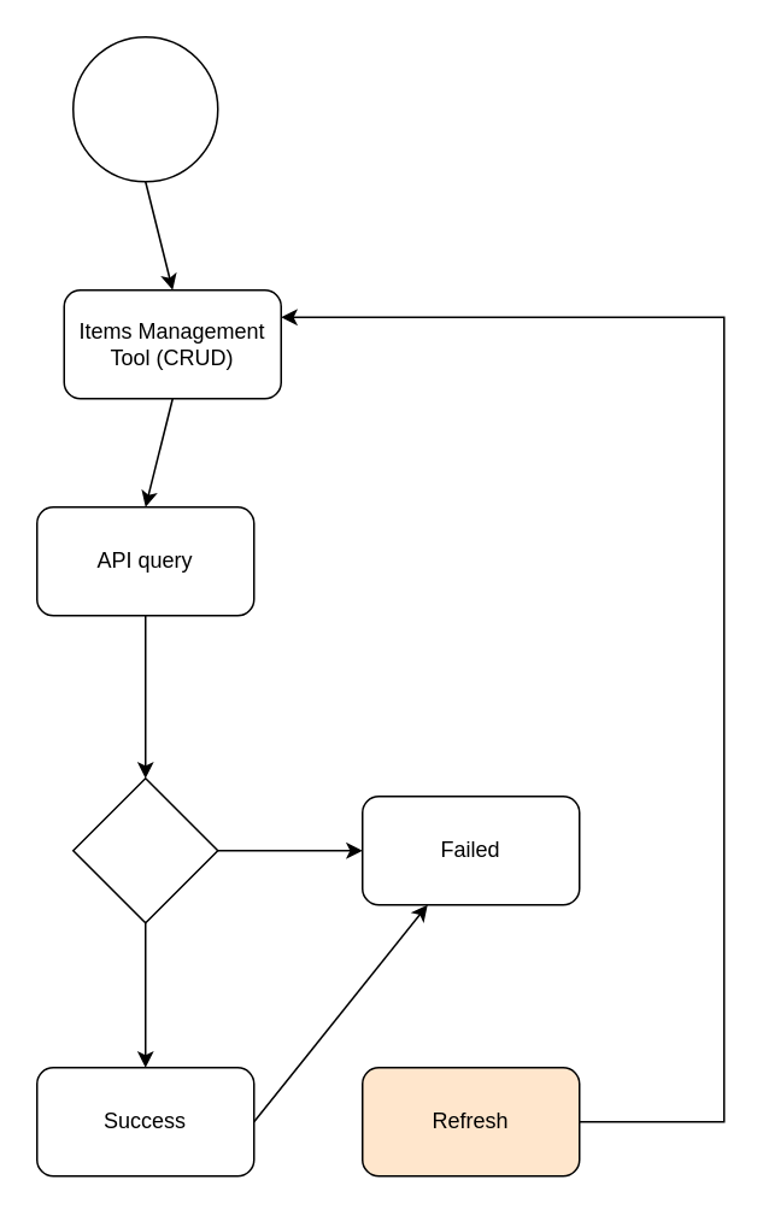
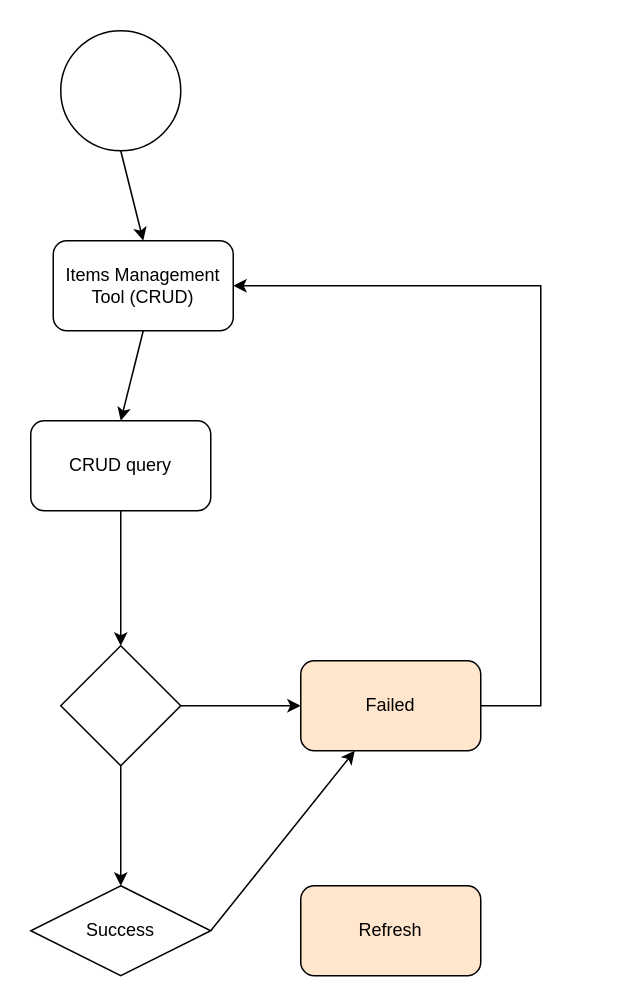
  <mxCell id="0" />
  <mxCell id="1" parent="0" />
  <mxCell id="2" value="" style="ellipse;whiteSpace=wrap;html=1;aspect=fixed;" vertex="1" parent="1"><mxGeometry x="40" width="80" height="80" as="geometry" y="20" /></mxCell>
  <mxCell id="3" value="" style="endArrow=classic;html=1;rounded=0;exitX=0.5;exitY=1;exitDx=0;exitDy=0;entryX=0.5;entryY=0;entryDx=0;entryDy=0;" edge="1" parent="1" source="2" target="5"><mxGeometry width="50" height="50" relative="1" as="geometry"><mxPoint x="90" y="260" as="sourcePoint" /><mxPoint x="80" y="300" as="targetPoint" /></mxGeometry></mxCell>
  <mxCell id="4" value="" style="rhombus;whiteSpace=wrap;html=1;" vertex="1" parent="1"><mxGeometry x="40" y="430" width="80" height="80" as="geometry" /></mxCell>
  <mxCell id="5" value="Items Management Tool (CRUD)" style="rounded=1;whiteSpace=wrap;html=1;" vertex="1" parent="1"><mxGeometry x="35" y="160" width="120" height="60" as="geometry" /></mxCell>
  <mxCell id="6" value="" style="endArrow=classic;html=1;rounded=0;exitX=0.5;exitY=1;exitDx=0;exitDy=0;entryX=0.5;entryY=0;entryDx=0;entryDy=0;" edge="1" parent="1" source="12" target="4"><mxGeometry width="50" height="50" relative="1" as="geometry"><mxPoint x="79.5" y="360" as="sourcePoint" /><mxPoint x="100" y="420" as="targetPoint" /></mxGeometry></mxCell>
  <mxCell id="7" value="" style="endArrow=classic;html=1;rounded=0;exitX=1;exitY=0.5;exitDx=0;exitDy=0;entryX=0;entryY=0.5;entryDx=0;entryDy=0;" edge="1" parent="1" source="4" target="8"><mxGeometry width="50" height="50" relative="1" as="geometry"><mxPoint x="140" y="480" as="sourcePoint" /><mxPoint x="200" y="470" as="targetPoint" /></mxGeometry></mxCell>
- <mxCell id="8" value="Failed" style="rounded=1;whiteSpace=wrap;html=1;" vertex="1" parent="1"><mxGeometry x="200" y="440" width="120" height="60" as="geometry" /></mxCell>
+ <mxCell id="8" value="Failed" style="rounded=1;whiteSpace=wrap;html=1;fillColor=#ffe6cc;" vertex="1" parent="1"><mxGeometry x="200" y="440" width="120" height="60" as="geometry" /></mxCell>
+ <mxCell id="9" value="" style="endArrow=classic;html=1;rounded=0;exitX=1;exitY=0.5;exitDx=0;exitDy=0;entryX=1;entryY=0.5;entryDx=0;entryDy=0;" edge="1" parent="1" source="8" target="5"><mxGeometry width="50" height="50" relative="1" as="geometry"><mxPoint x="294" y="360" as="sourcePoint" /><mxPoint x="360" y="140" as="targetPoint" /><Array as="points"><mxPoint x="360" y="470" /><mxPoint x="360" y="190" /></Array></mxGeometry></mxCell>
  <mxCell id="10" value="" style="endArrow=classic;html=1;rounded=0;exitX=0.5;exitY=1;exitDx=0;exitDy=0;entryX=0.5;entryY=0;entryDx=0;entryDy=0;" edge="1" parent="1" source="4" target="11"><mxGeometry width="50" height="50" relative="1" as="geometry"><mxPoint x="80" y="550" as="sourcePoint" /><mxPoint x="80" y="580" as="targetPoint" /></mxGeometry></mxCell>
- <mxCell id="11" value="Success" style="rounded=1;whiteSpace=wrap;html=1;" vertex="1" parent="1"><mxGeometry x="20" y="590" width="120" height="60" as="geometry" /></mxCell>
- <mxCell id="12" value="API query" style="rounded=1;whiteSpace=wrap;html=1;" vertex="1" parent="1"><mxGeometry x="20" y="280" width="120" height="60" as="geometry" /></mxCell>
+ <mxCell id="11" value="Success" style="rhombus;whiteSpace=wrap;html=1;" vertex="1" parent="1"><mxGeometry x="20" y="590" width="120" height="60" as="geometry" /></mxCell>
+ <mxCell id="12" value="CRUD query" style="rounded=1;whiteSpace=wrap;html=1;" vertex="1" parent="1"><mxGeometry x="20" y="280" width="120" height="60" as="geometry" /></mxCell>
  <mxCell id="13" value="" style="endArrow=classic;html=1;rounded=0;entryX=0.5;entryY=0;entryDx=0;entryDy=0;exitX=0.5;exitY=1;exitDx=0;exitDy=0;" edge="1" parent="1" source="5" target="12"><mxGeometry width="50" height="50" relative="1" as="geometry"><mxPoint x="79.5" y="220" as="sourcePoint" /><mxPoint x="80" y="260" as="targetPoint" /></mxGeometry></mxCell>
- <mxCell id="14" value="" style="endArrow=classic;html=1;rounded=0;entryX=1;entryY=0.25;entryDx=0;entryDy=0;exitX=1;exitY=0.5;exitDx=0;exitDy=0;" edge="1" parent="1" source="16" target="5"><mxGeometry width="50" height="50" relative="1" as="geometry"><mxPoint x="320" y="620" as="sourcePoint" /><mxPoint x="400" y="130" as="targetPoint" /><Array as="points"><mxPoint x="400" y="620" /><mxPoint x="400" y="175" /></Array></mxGeometry></mxCell>
  <mxCell id="15" value="" style="endArrow=classic;html=1;rounded=0;exitX=1;exitY=0.5;exitDx=0;exitDy=0;" edge="1" parent="1" source="11" target="8"><mxGeometry width="50" height="50" relative="1" as="geometry"><mxPoint x="270" y="630" as="sourcePoint" /><mxPoint x="200" y="620" as="targetPoint" /></mxGeometry></mxCell>
  <mxCell id="16" value="Refresh" style="rounded=1;whiteSpace=wrap;html=1;fillColor=#ffe6cc;" vertex="1" parent="1"><mxGeometry x="200" y="590" width="120" height="60" as="geometry" /></mxCell>
